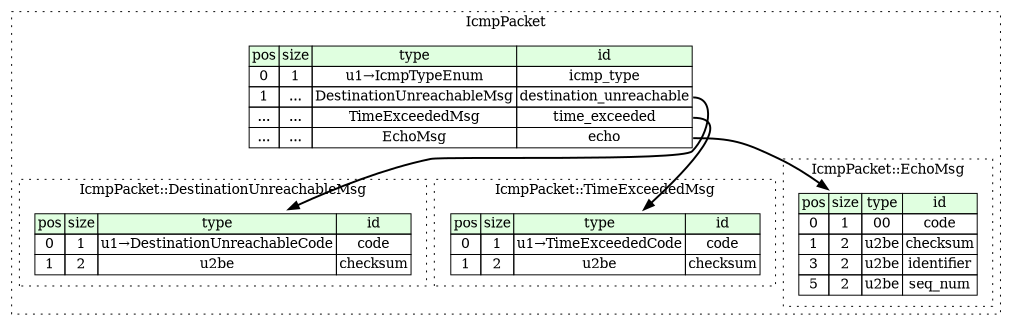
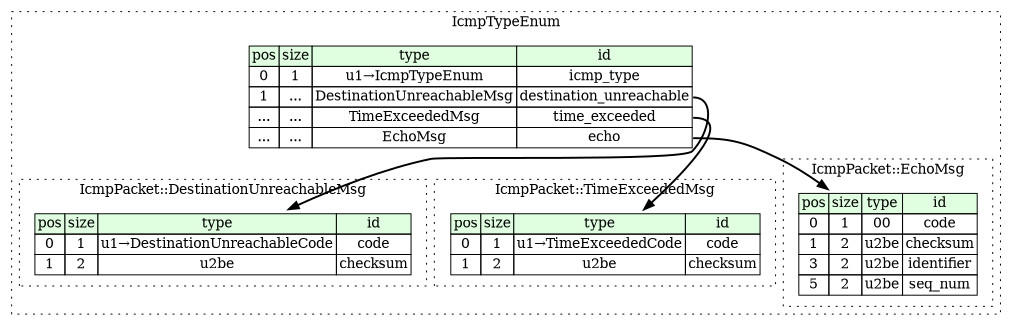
  digraph {
    rankdir=TB
    node [shape=plaintext]
    edge [style=bold]
    n1 [label=<<TABLE BORDER="0" CELLBORDER="1" CELLSPACING="0"> 				<TR><TD BGCOLOR="#E0FFE0">pos</TD><TD BGCOLOR="#E0FFE0">size</TD><TD BGCOLOR="#E0FFE0">type</TD><TD BGCOLOR="#E0FFE0">id</TD></TR> 				<TR><TD PORT="code_pos">0</TD><TD PORT="code_size">1</TD><TD>u1→DestinationUnreachableCode</TD><TD PORT="code_type">code</TD></TR> 				<TR><TD PORT="checksum_pos">1</TD><TD PORT="checksum_size">2</TD><TD>u2be</TD><TD PORT="checksum_type">checksum</TD></TR> 			</TABLE>>]
    n2 [label=<<TABLE BORDER="0" CELLBORDER="1" CELLSPACING="0"> 				<TR><TD BGCOLOR="#E0FFE0">pos</TD><TD BGCOLOR="#E0FFE0">size</TD><TD BGCOLOR="#E0FFE0">type</TD><TD BGCOLOR="#E0FFE0">id</TD></TR> 				<TR><TD PORT="code_pos">0</TD><TD PORT="code_size">1</TD><TD>u1→TimeExceededCode</TD><TD PORT="code_type">code</TD></TR> 				<TR><TD PORT="checksum_pos">1</TD><TD PORT="checksum_size">2</TD><TD>u2be</TD><TD PORT="checksum_type">checksum</TD></TR> 			</TABLE>>]
    n3 [label=<<TABLE BORDER="0" CELLBORDER="1" CELLSPACING="0"> 				<TR><TD BGCOLOR="#E0FFE0">pos</TD><TD BGCOLOR="#E0FFE0">size</TD><TD BGCOLOR="#E0FFE0">type</TD><TD BGCOLOR="#E0FFE0">id</TD></TR> 				<TR><TD PORT="code_pos">0</TD><TD PORT="code_size">1</TD><TD>00</TD><TD PORT="code_type">code</TD></TR> 				<TR><TD PORT="checksum_pos">1</TD><TD PORT="checksum_size">2</TD><TD>u2be</TD><TD PORT="checksum_type">checksum</TD></TR> 				<TR><TD PORT="identifier_pos">3</TD><TD PORT="identifier_size">2</TD><TD>u2be</TD><TD PORT="identifier_type">identifier</TD></TR> 				<TR><TD PORT="seq_num_pos">5</TD><TD PORT="seq_num_size">2</TD><TD>u2be</TD><TD PORT="seq_num_type">seq_num</TD></TR> 			</TABLE>>]
    n4 [label=<<TABLE BORDER="0" CELLBORDER="1" CELLSPACING="0"> 			<TR><TD BGCOLOR="#E0FFE0">pos</TD><TD BGCOLOR="#E0FFE0">size</TD><TD BGCOLOR="#E0FFE0">type</TD><TD BGCOLOR="#E0FFE0">id</TD></TR> 			<TR><TD PORT="icmp_type_pos">0</TD><TD PORT="icmp_type_size">1</TD><TD>u1→IcmpTypeEnum</TD><TD PORT="icmp_type_type">icmp_type</TD></TR> 			<TR><TD PORT="destination_unreachable_pos">1</TD><TD PORT="destination_unreachable_size">...</TD><TD>DestinationUnreachableMsg</TD><TD PORT="destination_unreachable_type">destination_unreachable</TD></TR> 			<TR><TD PORT="time_exceeded_pos">...</TD><TD PORT="time_exceeded_size">...</TD><TD>TimeExceededMsg</TD><TD PORT="time_exceeded_type">time_exceeded</TD></TR> 			<TR><TD PORT="echo_pos">...</TD><TD PORT="echo_size">...</TD><TD>EchoMsg</TD><TD PORT="echo_type">echo</TD></TR> 		</TABLE>>]
    subgraph cluster_1 {
-     label=IcmpPacket
+     label=IcmpTypeEnum
      style=dotted
      n4
      subgraph cluster_2 {
        label="IcmpPacket::DestinationUnreachableMsg"
        style=dotted
        n1
      }
      subgraph cluster_3 {
        label="IcmpPacket::TimeExceededMsg"
        style=dotted
        n2
      }
      subgraph cluster_4 {
        label="IcmpPacket::EchoMsg"
        style=dotted
        n3
      }
    }
    n4 -> n1 [tailport=destination_unreachable_type]
    n4 -> n2 [tailport=time_exceeded_type]
    n4 -> n3 [tailport=echo_type]
  }
